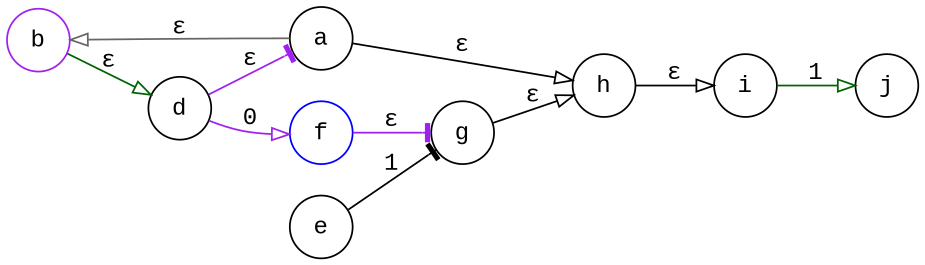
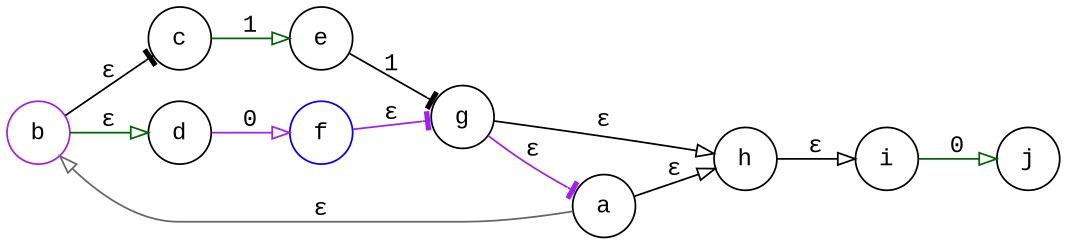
  digraph {
    fontname="Liberation Mono"
    rankdir=LR
    node [color=black fontname="Liberation Mono" shape=circle]
    edge [arrowhead=onormal color=black fontname="Liberation Mono"]
    b [color=purple]
    a
    h
+   c
    d
    i
    e
    f [color=blue]
    j
    g
+   b -> c [arrowhead=tee label="ε"]
    b -> d [color=darkgreen label="ε"]
    a -> b [color=gray40 label="ε"]
    a -> h [label="ε"]
    h -> i [label="ε"]
+   c -> e [color=darkgreen label=1]
    d -> f [color=purple label=0]
-   i -> j [color=darkgreen label=1]
+   i -> j [color=darkgreen label=0]
    e -> g [arrowhead=tee label=1]
    f -> g [arrowhead=tee color=purple label="ε"]
-   d -> a [arrowhead=tee color=purple label="ε"]
+   g -> a [arrowhead=tee color=purple label="ε"]
    g -> h [label="ε"]
  }
